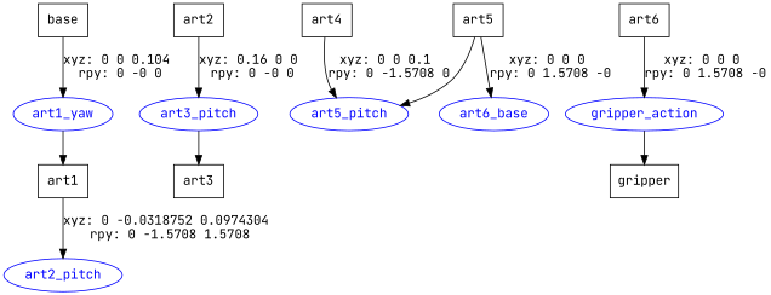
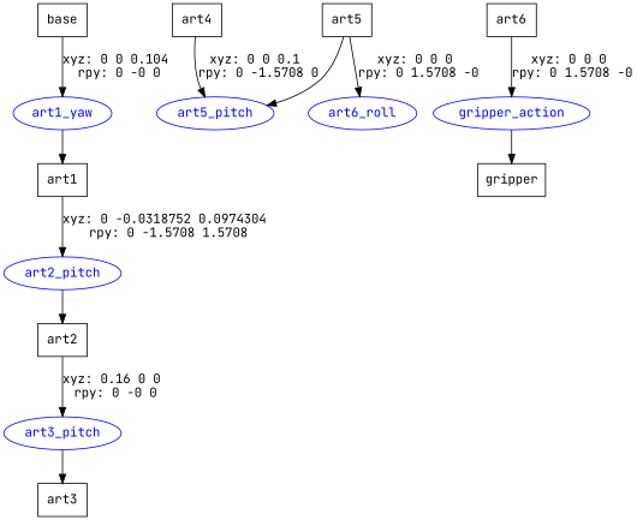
  digraph {
    fontname="JetBrains Mono"
    node [fontname="JetBrains Mono" shape=box]
    edge [fontname="JetBrains Mono"]
    n1 [label=base]
    art1_yaw [color=blue fontcolor=blue shape=ellipse]
    n3 [label=art1]
    art2_pitch [color=blue fontcolor=blue shape=ellipse]
    n5 [label=art2]
    art3_pitch [color=blue fontcolor=blue shape=ellipse]
    n7 [label=art3]
    n8 [label=art4]
    art5_pitch [color=blue fontcolor=blue shape=ellipse]
    n10 [label=art5]
-   art6_roll [color=blue fontcolor=blue shape=ellipse label=art6_base]
+   art6_roll [color=blue fontcolor=blue shape=ellipse]
    n12 [label=art6]
    gripper_action [color=blue fontcolor=blue shape=ellipse]
    n14 [label=gripper]
    n1 -> art1_yaw [label="xyz: 0 0 0.104 \nrpy: 0 -0 0"]
    art1_yaw -> n3
    n3 -> art2_pitch [label="xyz: 0 -0.0318752 0.0974304 \nrpy: 0 -1.5708 1.5708"]
+   art2_pitch -> n5
    n5 -> art3_pitch [label="xyz: 0.16 0 0 \nrpy: 0 -0 0"]
    art3_pitch -> n7
    n8 -> art5_pitch [label="xyz: 0 0 0.1 \nrpy: 0 -1.5708 0"]
    n10 -> art5_pitch
    n10 -> art6_roll [label="xyz: 0 0 0 \nrpy: 0 1.5708 -0"]
    n12 -> gripper_action [label="xyz: 0 0 0 \nrpy: 0 1.5708 -0"]
    gripper_action -> n14
  }
